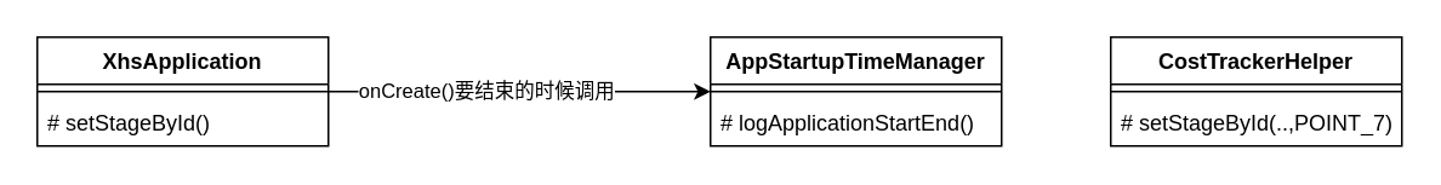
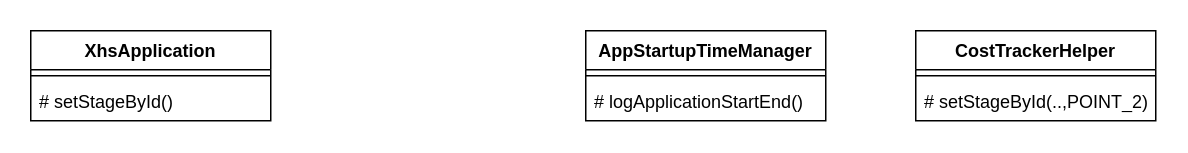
  <mxCell id="0" />
  <mxCell id="1" parent="0" />
- <mxCell id="2" value="" style="edgeStyle=orthogonalEdgeStyle;rounded=0;orthogonalLoop=1;jettySize=auto;html=1;" edge="1" parent="1" source="4" target="7"><mxGeometry relative="1" as="geometry" /></mxCell>
- <mxCell id="3" value="onCreate()要结束的时候调用" style="edgeLabel;html=1;align=center;verticalAlign=middle;resizable=0;points=[];" vertex="1" connectable="0" parent="2"><mxGeometry x="-0.185" y="2" relative="1" as="geometry"><mxPoint y="1" as="offset" /></mxGeometry></mxCell>
  <mxCell id="4" value="XhsApplication" style="swimlane;fontStyle=1;align=center;verticalAlign=top;childLayout=stackLayout;horizontal=1;startSize=26;horizontalStack=0;resizeParent=1;resizeParentMax=0;resizeLast=0;collapsible=1;marginBottom=0;whiteSpace=wrap;html=1;" vertex="1" parent="1"><mxGeometry x="20" y="20" width="160" height="60" as="geometry" /></mxCell>
  <mxCell id="5" value="" style="line;strokeWidth=1;fillColor=none;align=left;verticalAlign=middle;spacingTop=-1;spacingLeft=3;spacingRight=3;rotatable=0;labelPosition=right;points=[];portConstraint=eastwest;strokeColor=inherit;" vertex="1" parent="4"><mxGeometry y="26" width="160" height="8" as="geometry" /></mxCell>
  <mxCell id="6" value="# setStageById()" style="text;strokeColor=none;fillColor=none;align=left;verticalAlign=top;spacingLeft=4;spacingRight=4;overflow=hidden;rotatable=0;points=[[0,0.5],[1,0.5]];portConstraint=eastwest;whiteSpace=wrap;html=1;" vertex="1" parent="4"><mxGeometry y="34" width="160" height="26" as="geometry" /></mxCell>
  <mxCell id="7" value="AppStartupTimeManager" style="swimlane;fontStyle=1;align=center;verticalAlign=top;childLayout=stackLayout;horizontal=1;startSize=26;horizontalStack=0;resizeParent=1;resizeParentMax=0;resizeLast=0;collapsible=1;marginBottom=0;whiteSpace=wrap;html=1;" vertex="1" parent="1"><mxGeometry x="390" y="20" width="160" height="60" as="geometry" /></mxCell>
  <mxCell id="8" value="" style="line;strokeWidth=1;fillColor=none;align=left;verticalAlign=middle;spacingTop=-1;spacingLeft=3;spacingRight=3;rotatable=0;labelPosition=right;points=[];portConstraint=eastwest;strokeColor=inherit;" vertex="1" parent="7"><mxGeometry y="26" width="160" height="8" as="geometry" /></mxCell>
  <mxCell id="9" value="# logApplicationStartEnd()" style="text;strokeColor=none;fillColor=none;align=left;verticalAlign=top;spacingLeft=4;spacingRight=4;overflow=hidden;rotatable=0;points=[[0,0.5],[1,0.5]];portConstraint=eastwest;whiteSpace=wrap;html=1;" vertex="1" parent="7"><mxGeometry y="34" width="160" height="26" as="geometry" /></mxCell>
  <mxCell id="10" value="CostTrackerHelper" style="swimlane;fontStyle=1;align=center;verticalAlign=top;childLayout=stackLayout;horizontal=1;startSize=26;horizontalStack=0;resizeParent=1;resizeParentMax=0;resizeLast=0;collapsible=1;marginBottom=0;whiteSpace=wrap;html=1;" vertex="1" parent="1"><mxGeometry x="610" y="20" width="160" height="60" as="geometry" /></mxCell>
  <mxCell id="11" value="" style="line;strokeWidth=1;fillColor=none;align=left;verticalAlign=middle;spacingTop=-1;spacingLeft=3;spacingRight=3;rotatable=0;labelPosition=right;points=[];portConstraint=eastwest;strokeColor=inherit;" vertex="1" parent="10"><mxGeometry y="26" width="160" height="8" as="geometry" /></mxCell>
- <mxCell id="12" value="# setStageById(..,POINT_7)" style="text;strokeColor=none;fillColor=none;align=left;verticalAlign=top;spacingLeft=4;spacingRight=4;overflow=hidden;rotatable=0;points=[[0,0.5],[1,0.5]];portConstraint=eastwest;whiteSpace=wrap;html=1;" vertex="1" parent="10"><mxGeometry y="34" width="160" height="26" as="geometry" /></mxCell>
+ <mxCell id="12" value="# setStageById(..,POINT_2)" style="text;strokeColor=none;fillColor=none;align=left;verticalAlign=top;spacingLeft=4;spacingRight=4;overflow=hidden;rotatable=0;points=[[0,0.5],[1,0.5]];portConstraint=eastwest;whiteSpace=wrap;html=1;" vertex="1" parent="10"><mxGeometry y="34" width="160" height="26" as="geometry" /></mxCell>
